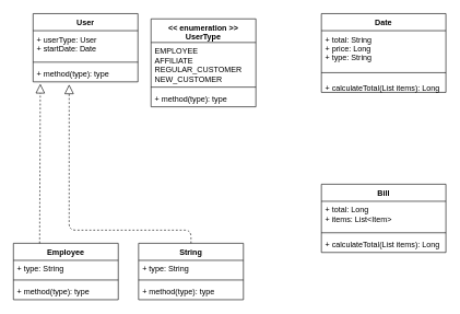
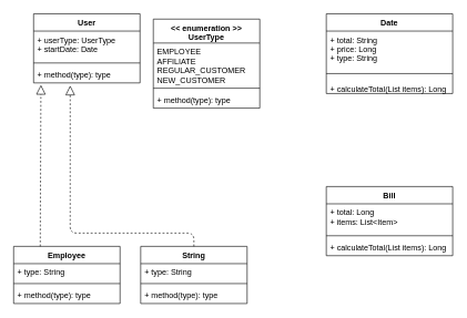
  <mxCell id="0" />
  <mxCell id="1" parent="0" />
  <mxCell id="2" value="User" style="swimlane;fontStyle=1;align=center;verticalAlign=top;childLayout=stackLayout;horizontal=1;startSize=26;horizontalStack=0;resizeParent=1;resizeParentMax=0;resizeLast=0;collapsible=1;marginBottom=0;" parent="1" vertex="1"><mxGeometry x="50" y="20" width="160" height="104" as="geometry" /></mxCell>
- <mxCell id="3" value="+ userType: User&#10;+ startDate: Date" style="text;strokeColor=none;fillColor=none;align=left;verticalAlign=top;spacingLeft=4;spacingRight=4;overflow=hidden;rotatable=0;points=[[0,0.5],[1,0.5]];portConstraint=eastwest;" parent="2" vertex="1"><mxGeometry y="26" width="160" height="44" as="geometry" /></mxCell>
+ <mxCell id="3" value="+ userType: UserType&#10;+ startDate: Date" style="text;strokeColor=none;fillColor=none;align=left;verticalAlign=top;spacingLeft=4;spacingRight=4;overflow=hidden;rotatable=0;points=[[0,0.5],[1,0.5]];portConstraint=eastwest;" parent="2" vertex="1"><mxGeometry y="26" width="160" height="44" as="geometry" /></mxCell>
  <mxCell id="4" value="" style="line;strokeWidth=1;fillColor=none;align=left;verticalAlign=middle;spacingTop=-1;spacingLeft=3;spacingRight=3;rotatable=0;labelPosition=right;points=[];portConstraint=eastwest;" parent="2" vertex="1"><mxGeometry y="70" width="160" height="8" as="geometry" /></mxCell>
  <mxCell id="5" value="+ method(type): type" style="text;strokeColor=none;fillColor=none;align=left;verticalAlign=top;spacingLeft=4;spacingRight=4;overflow=hidden;rotatable=0;points=[[0,0.5],[1,0.5]];portConstraint=eastwest;" parent="2" vertex="1"><mxGeometry y="78" width="160" height="26" as="geometry" /></mxCell>
  <mxCell id="6" value="Employee" style="swimlane;fontStyle=1;align=center;verticalAlign=top;childLayout=stackLayout;horizontal=1;startSize=26;horizontalStack=0;resizeParent=1;resizeParentMax=0;resizeLast=0;collapsible=1;marginBottom=0;" vertex="1" parent="1"><mxGeometry x="20" y="370" width="160" height="86" as="geometry" /></mxCell>
  <mxCell id="7" value="+ type: String" style="text;strokeColor=none;fillColor=none;align=left;verticalAlign=top;spacingLeft=4;spacingRight=4;overflow=hidden;rotatable=0;points=[[0,0.5],[1,0.5]];portConstraint=eastwest;" vertex="1" parent="6"><mxGeometry y="26" width="160" height="26" as="geometry" /></mxCell>
  <mxCell id="8" value="" style="line;strokeWidth=1;fillColor=none;align=left;verticalAlign=middle;spacingTop=-1;spacingLeft=3;spacingRight=3;rotatable=0;labelPosition=right;points=[];portConstraint=eastwest;" vertex="1" parent="6"><mxGeometry y="52" width="160" height="8" as="geometry" /></mxCell>
  <mxCell id="9" value="+ method(type): type" style="text;strokeColor=none;fillColor=none;align=left;verticalAlign=top;spacingLeft=4;spacingRight=4;overflow=hidden;rotatable=0;points=[[0,0.5],[1,0.5]];portConstraint=eastwest;" vertex="1" parent="6"><mxGeometry y="60" width="160" height="26" as="geometry" /></mxCell>
  <mxCell id="10" value="String" style="swimlane;fontStyle=1;align=center;verticalAlign=top;childLayout=stackLayout;horizontal=1;startSize=26;horizontalStack=0;resizeParent=1;resizeParentMax=0;resizeLast=0;collapsible=1;marginBottom=0;" vertex="1" parent="1"><mxGeometry x="211" y="370" width="160" height="86" as="geometry" /></mxCell>
  <mxCell id="11" value="+ type: String" style="text;strokeColor=none;fillColor=none;align=left;verticalAlign=top;spacingLeft=4;spacingRight=4;overflow=hidden;rotatable=0;points=[[0,0.5],[1,0.5]];portConstraint=eastwest;" vertex="1" parent="10"><mxGeometry y="26" width="160" height="26" as="geometry" /></mxCell>
  <mxCell id="12" value="" style="line;strokeWidth=1;fillColor=none;align=left;verticalAlign=middle;spacingTop=-1;spacingLeft=3;spacingRight=3;rotatable=0;labelPosition=right;points=[];portConstraint=eastwest;" vertex="1" parent="10"><mxGeometry y="52" width="160" height="8" as="geometry" /></mxCell>
  <mxCell id="13" value="+ method(type): type" style="text;strokeColor=none;fillColor=none;align=left;verticalAlign=top;spacingLeft=4;spacingRight=4;overflow=hidden;rotatable=0;points=[[0,0.5],[1,0.5]];portConstraint=eastwest;" vertex="1" parent="10"><mxGeometry y="60" width="160" height="26" as="geometry" /></mxCell>
  <mxCell id="14" value="" style="endArrow=block;dashed=1;endFill=0;endSize=12;html=1;exitX=0.25;exitY=0;exitDx=0;exitDy=0;entryX=0.069;entryY=1.115;entryDx=0;entryDy=0;entryPerimeter=0;" edge="1" parent="1" source="6" target="5"><mxGeometry width="160" relative="1" as="geometry"><mxPoint x="110" y="340" as="sourcePoint" /><mxPoint x="270" y="340" as="targetPoint" /></mxGeometry></mxCell>
  <mxCell id="15" value="" style="endArrow=block;dashed=1;endFill=0;endSize=12;html=1;exitX=0.5;exitY=0;exitDx=0;exitDy=0;entryX=0.344;entryY=1.154;entryDx=0;entryDy=0;entryPerimeter=0;" edge="1" parent="1" source="10" target="5"><mxGeometry width="160" relative="1" as="geometry"><mxPoint x="310" y="150" as="sourcePoint" /><mxPoint x="260" y="110" as="targetPoint" /><Array as="points"><mxPoint x="291" y="350" /><mxPoint x="105" y="350" /></Array></mxGeometry></mxCell>
  <mxCell id="16" value="Bill" style="swimlane;fontStyle=1;align=center;verticalAlign=top;childLayout=stackLayout;horizontal=1;startSize=26;horizontalStack=0;resizeParent=1;resizeParentMax=0;resizeLast=0;collapsible=1;marginBottom=0;" vertex="1" parent="1"><mxGeometry x="490" y="280" width="190" height="104" as="geometry" /></mxCell>
  <mxCell id="17" value="+ total: Long&#10;+ items: List&lt;Item&gt;" style="text;strokeColor=none;fillColor=none;align=left;verticalAlign=top;spacingLeft=4;spacingRight=4;overflow=hidden;rotatable=0;points=[[0,0.5],[1,0.5]];portConstraint=eastwest;" vertex="1" parent="16"><mxGeometry y="26" width="190" height="44" as="geometry" /></mxCell>
  <mxCell id="18" value="" style="line;strokeWidth=1;fillColor=none;align=left;verticalAlign=middle;spacingTop=-1;spacingLeft=3;spacingRight=3;rotatable=0;labelPosition=right;points=[];portConstraint=eastwest;" vertex="1" parent="16"><mxGeometry y="70" width="190" height="8" as="geometry" /></mxCell>
  <mxCell id="19" value="+ calculateTotal(List items): Long" style="text;strokeColor=none;fillColor=none;align=left;verticalAlign=top;spacingLeft=4;spacingRight=4;overflow=hidden;rotatable=0;points=[[0,0.5],[1,0.5]];portConstraint=eastwest;" vertex="1" parent="16"><mxGeometry y="78" width="190" height="26" as="geometry" /></mxCell>
  <mxCell id="20" value="Date" style="swimlane;fontStyle=1;align=center;verticalAlign=top;childLayout=stackLayout;horizontal=1;startSize=26;horizontalStack=0;resizeParent=1;resizeParentMax=0;resizeLast=0;collapsible=1;marginBottom=0;" vertex="1" parent="1"><mxGeometry x="490" y="20" width="190" height="120" as="geometry" /></mxCell>
  <mxCell id="21" value="+ total: String&#10;+ price: Long&#10;+ type: String" style="text;strokeColor=none;fillColor=none;align=left;verticalAlign=top;spacingLeft=4;spacingRight=4;overflow=hidden;rotatable=0;points=[[0,0.5],[1,0.5]];portConstraint=eastwest;" vertex="1" parent="20"><mxGeometry y="26" width="190" height="54" as="geometry" /></mxCell>
  <mxCell id="22" value="" style="line;strokeWidth=1;fillColor=none;align=left;verticalAlign=middle;spacingTop=-1;spacingLeft=3;spacingRight=3;rotatable=0;labelPosition=right;points=[];portConstraint=eastwest;" vertex="1" parent="20"><mxGeometry y="80" width="190" height="20" as="geometry" /></mxCell>
  <mxCell id="23" value="+ calculateTotal(List items): Long" style="text;strokeColor=none;fillColor=none;align=left;verticalAlign=top;spacingLeft=4;spacingRight=4;overflow=hidden;rotatable=0;points=[[0,0.5],[1,0.5]];portConstraint=eastwest;" vertex="1" parent="20"><mxGeometry y="100" width="190" height="20" as="geometry" /></mxCell>
  <mxCell id="24" value="&lt;&lt; enumeration &gt;&gt;&#10;UserType" style="swimlane;fontStyle=1;align=center;verticalAlign=top;childLayout=stackLayout;horizontal=1;startSize=36;horizontalStack=0;resizeParent=1;resizeParentMax=0;resizeLast=0;collapsible=1;marginBottom=0;" vertex="1" parent="1"><mxGeometry x="230" y="28" width="160" height="134" as="geometry" /></mxCell>
  <mxCell id="25" value="EMPLOYEE&#10;AFFILIATE&#10;REGULAR_CUSTOMER&#10;NEW_CUSTOMER" style="text;strokeColor=none;fillColor=none;align=left;verticalAlign=top;spacingLeft=4;spacingRight=4;overflow=hidden;rotatable=0;points=[[0,0.5],[1,0.5]];portConstraint=eastwest;" vertex="1" parent="24"><mxGeometry y="36" width="160" height="64" as="geometry" /></mxCell>
  <mxCell id="26" value="" style="line;strokeWidth=1;fillColor=none;align=left;verticalAlign=middle;spacingTop=-1;spacingLeft=3;spacingRight=3;rotatable=0;labelPosition=right;points=[];portConstraint=eastwest;" vertex="1" parent="24"><mxGeometry y="100" width="160" height="8" as="geometry" /></mxCell>
  <mxCell id="27" value="+ method(type): type" style="text;strokeColor=none;fillColor=none;align=left;verticalAlign=top;spacingLeft=4;spacingRight=4;overflow=hidden;rotatable=0;points=[[0,0.5],[1,0.5]];portConstraint=eastwest;" vertex="1" parent="24"><mxGeometry y="108" width="160" height="26" as="geometry" /></mxCell>
